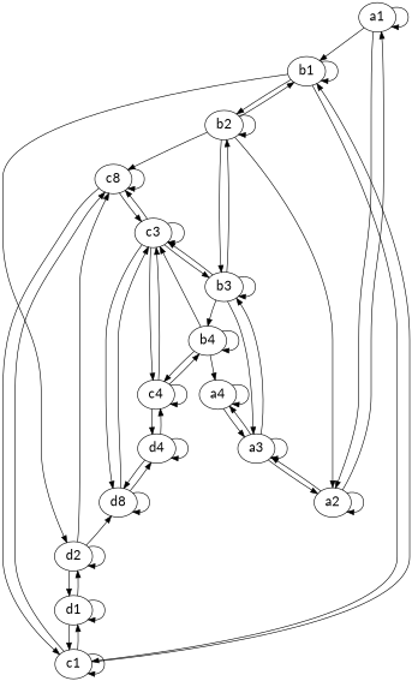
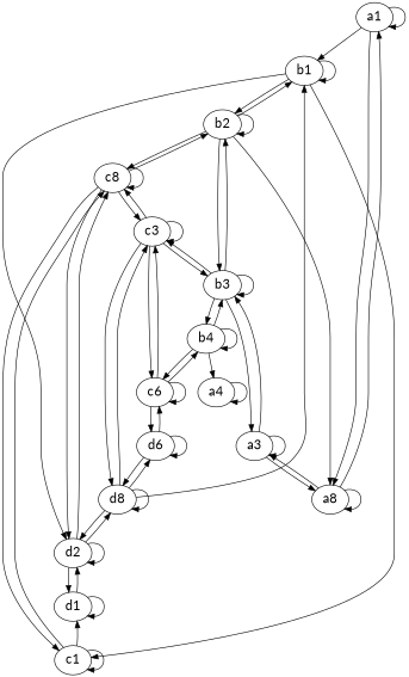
  digraph {
    fontname=Lato
    node [fontname=Lato fontsize=20]
    edge [fontname=Lato]
    a1
    b1
-   a2
+   a2 [label=a8]
    b2
    c1
    d2
    a3
    b3
    n9 [label=c8]
    d1
    a4
    b4
    c3
-   c4
+   c4 [label=c6]
    n15 [label=d8]
-   d4
+   d4 [label=d6]
    a1 -> a1
    a1 -> b1
    a1 -> a2
    b1 -> b1
    b1 -> b2
    b1 -> c1
    b1 -> d2
    a2 -> a1
    a2 -> a2
    a2 -> a3
    b2 -> b1
    b2 -> a2
    b2 -> b2
    b2 -> b3
    b2 -> n9
-   c1 -> b1
+   n15 -> b1
    c1 -> c1
    c1 -> n9
    c1 -> d1
    d2 -> d2
    d2 -> n9
    d2 -> d1
    d2 -> n15
    a3 -> a2
    a3 -> a3
    a3 -> b3
-   a3 -> a4
    b3 -> b2
    b3 -> a3
    b3 -> b3
    b3 -> b4
    b3 -> c3
+   n9 -> b2
    n9 -> c1
+   n9 -> d2
    n9 -> n9
    n9 -> c3
-   d1 -> c1
    d1 -> d2
    d1 -> d1
-   a4 -> a3
    a4 -> a4
-   b4 -> c3
+   b4 -> b3
    b4 -> a4
    b4 -> b4
    b4 -> c4
    c3 -> b3
    c3 -> n9
    c3 -> c3
    c3 -> c4
    c3 -> n15
    c4 -> b4
    c4 -> c3
    c4 -> c4
    c4 -> d4
+   n15 -> d2
    n15 -> c3
    n15 -> n15
    n15 -> d4
    d4 -> c4
    d4 -> n15
    d4 -> d4
  }
